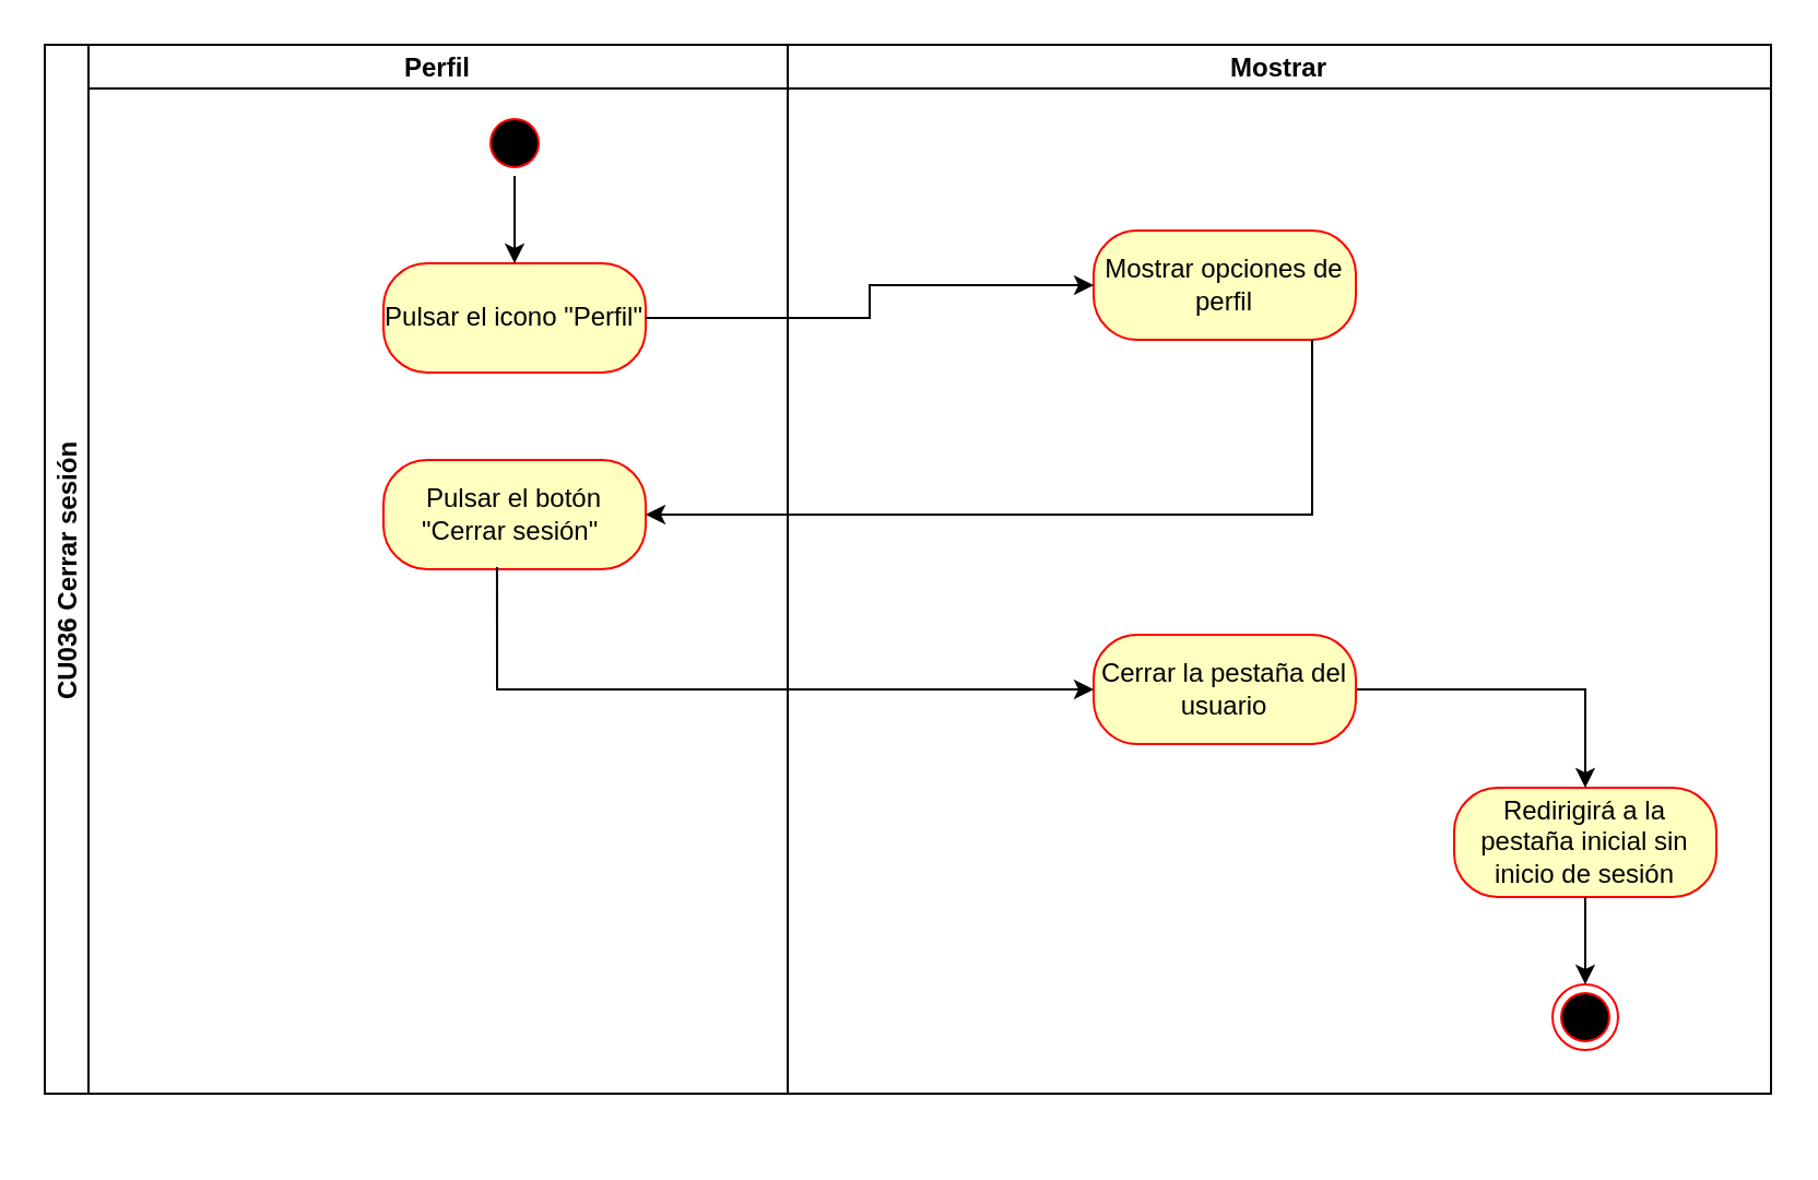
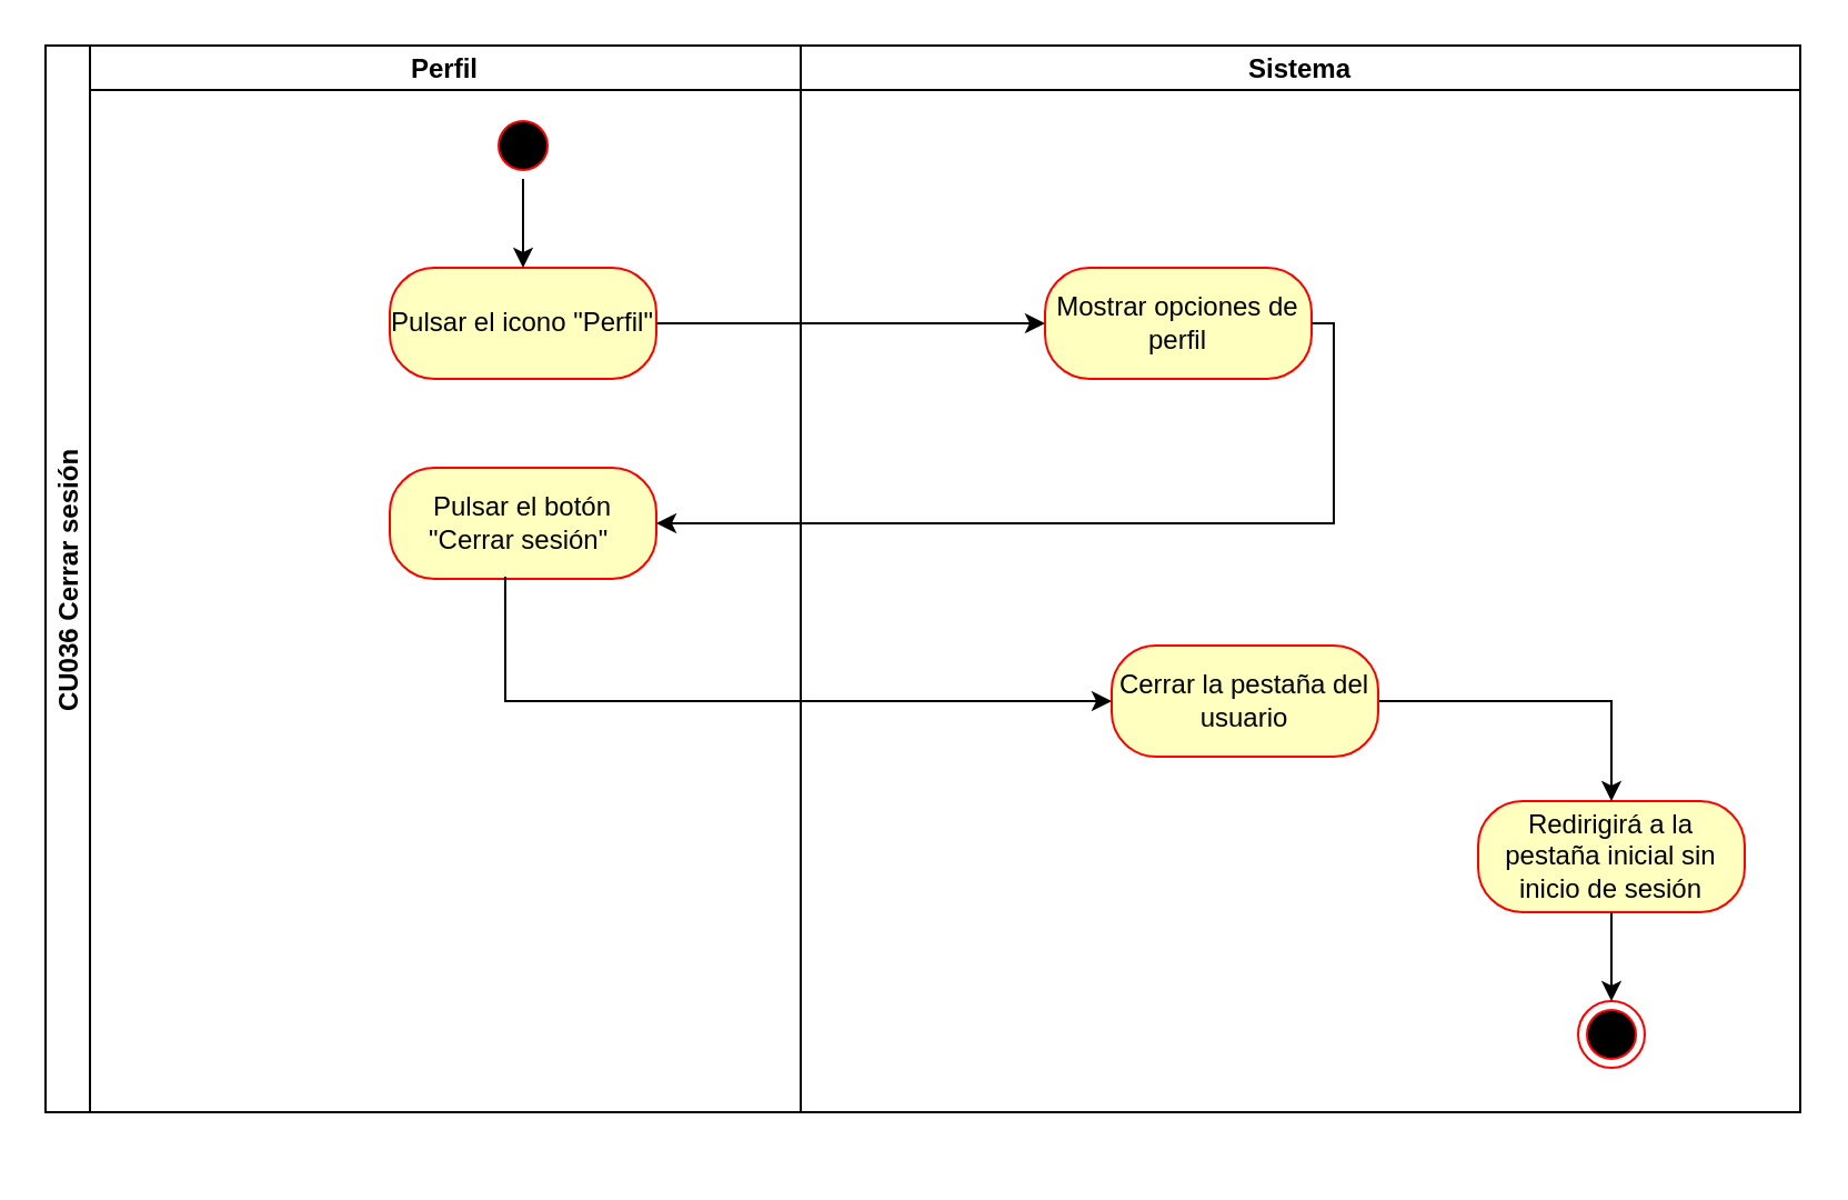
  <mxCell id="0" />
  <mxCell id="1" parent="0" />
  <mxCell id="2" value="CU036 Cerrar sesión" style="swimlane;childLayout=stackLayout;resizeParent=1;resizeParentMax=0;startSize=20;horizontal=0;horizontalStack=1;" vertex="1" parent="1"><mxGeometry x="20" y="20" width="790" height="480" as="geometry"><mxRectangle x="200" y="80" width="40" height="50" as="alternateBounds" /></mxGeometry></mxCell>
  <mxCell id="3" value="Perfil" style="swimlane;startSize=20;" vertex="1" parent="2"><mxGeometry x="20" width="320" height="480" as="geometry" /></mxCell>
  <mxCell id="4" value="" style="ellipse;html=1;shape=startState;fillColor=#000000;strokeColor=#ff0000;fillStyle=auto;" vertex="1" parent="3"><mxGeometry x="180" y="30" width="30" height="30" as="geometry" /></mxCell>
  <mxCell id="5" value="&lt;font style=&quot;vertical-align: inherit;&quot;&gt;&lt;font style=&quot;vertical-align: inherit;&quot;&gt;Pulsar el icono &quot;Perfil&quot;&lt;/font&gt;&lt;/font&gt;" style="rounded=1;whiteSpace=wrap;html=1;arcSize=40;fontColor=#000000;fillColor=#ffffc0;strokeColor=#ff0000;" vertex="1" parent="3"><mxGeometry x="135" y="100" width="120" height="50" as="geometry" /></mxCell>
  <mxCell id="6" style="edgeStyle=orthogonalEdgeStyle;rounded=0;orthogonalLoop=1;jettySize=auto;html=1;exitX=0.5;exitY=1;exitDx=0;exitDy=0;entryX=0.5;entryY=0;entryDx=0;entryDy=0;" edge="1" parent="3" source="4" target="5"><mxGeometry relative="1" as="geometry" /></mxCell>
  <mxCell id="7" value="&lt;font style=&quot;vertical-align: inherit;&quot;&gt;&lt;font style=&quot;vertical-align: inherit;&quot;&gt;Pulsar el botón &quot;Cerrar sesión&quot;&amp;nbsp;&lt;/font&gt;&lt;/font&gt;" style="rounded=1;whiteSpace=wrap;html=1;arcSize=40;fontColor=#000000;fillColor=#ffffc0;strokeColor=#ff0000;" vertex="1" parent="3"><mxGeometry x="135" y="190" width="120" height="50" as="geometry" /></mxCell>
- <mxCell id="8" value="Mostrar" style="swimlane;startSize=20;" vertex="1" parent="2"><mxGeometry x="340" width="450" height="480" as="geometry" /></mxCell>
+ <mxCell id="8" value="Sistema" style="swimlane;startSize=20;" vertex="1" parent="2"><mxGeometry x="340" width="450" height="480" as="geometry" /></mxCell>
  <mxCell id="9" value="" style="ellipse;html=1;shape=endState;fillColor=#000000;strokeColor=#ff0000;" vertex="1" parent="8"><mxGeometry x="350" y="430" width="30" height="30" as="geometry" /></mxCell>
  <mxCell id="10" style="edgeStyle=orthogonalEdgeStyle;rounded=0;orthogonalLoop=1;jettySize=auto;html=1;exitX=0.5;exitY=1;exitDx=0;exitDy=0;" edge="1" parent="8"><mxGeometry relative="1" as="geometry"><mxPoint x="86" y="510" as="sourcePoint" /><mxPoint x="86" y="510" as="targetPoint" /></mxGeometry></mxCell>
  <mxCell id="11" value="Redirigirá a la pestaña inicial sin inicio de sesión" style="rounded=1;whiteSpace=wrap;html=1;arcSize=40;fontColor=#000000;fillColor=#ffffc0;strokeColor=#ff0000;" vertex="1" parent="8"><mxGeometry x="305" y="340" width="120" height="50" as="geometry" /></mxCell>
- <mxCell id="12" value="&lt;font style=&quot;vertical-align: inherit;&quot;&gt;&lt;font style=&quot;vertical-align: inherit;&quot;&gt;Mostrar opciones de perfil&lt;/font&gt;&lt;/font&gt;" style="rounded=1;whiteSpace=wrap;html=1;arcSize=40;fontColor=#000000;fillColor=#ffffc0;strokeColor=#ff0000;" vertex="1" parent="8"><mxGeometry x="140" y="85" width="120" height="50" as="geometry" /></mxCell>
+ <mxCell id="12" value="&lt;font style=&quot;vertical-align: inherit;&quot;&gt;&lt;font style=&quot;vertical-align: inherit;&quot;&gt;Mostrar opciones de perfil&lt;/font&gt;&lt;/font&gt;" style="rounded=1;whiteSpace=wrap;html=1;arcSize=40;fontColor=#000000;fillColor=#ffffc0;strokeColor=#ff0000;" vertex="1" parent="8"><mxGeometry x="110" y="100" width="120" height="50" as="geometry" /></mxCell>
  <mxCell id="13" style="edgeStyle=orthogonalEdgeStyle;rounded=0;orthogonalLoop=1;jettySize=auto;html=1;exitX=0.5;exitY=1;exitDx=0;exitDy=0;entryX=0.5;entryY=0;entryDx=0;entryDy=0;" edge="1" parent="8" source="11" target="9"><mxGeometry relative="1" as="geometry"><mxPoint x="-125" y="500" as="sourcePoint" /><mxPoint x="100" y="575" as="targetPoint" /></mxGeometry></mxCell>
  <mxCell id="14" style="edgeStyle=orthogonalEdgeStyle;rounded=0;orthogonalLoop=1;jettySize=auto;html=1;entryX=0.5;entryY=0;entryDx=0;entryDy=0;" edge="1" parent="8" source="15" target="11"><mxGeometry relative="1" as="geometry" /></mxCell>
  <mxCell id="15" value="Cerrar la pestaña del usuario" style="rounded=1;whiteSpace=wrap;html=1;arcSize=40;fontColor=#000000;fillColor=#ffffc0;strokeColor=#ff0000;" vertex="1" parent="8"><mxGeometry x="140" y="270" width="120" height="50" as="geometry" /></mxCell>
  <mxCell id="16" style="edgeStyle=orthogonalEdgeStyle;rounded=0;orthogonalLoop=1;jettySize=auto;html=1;entryX=0;entryY=0.5;entryDx=0;entryDy=0;" edge="1" parent="2" source="5" target="12"><mxGeometry relative="1" as="geometry" /></mxCell>
  <mxCell id="17" style="edgeStyle=orthogonalEdgeStyle;rounded=0;orthogonalLoop=1;jettySize=auto;html=1;entryX=1;entryY=0.5;entryDx=0;entryDy=0;" edge="1" parent="2" source="12" target="7"><mxGeometry relative="1" as="geometry"><Array as="points"><mxPoint x="580" y="215" /></Array></mxGeometry></mxCell>
  <mxCell id="18" style="edgeStyle=orthogonalEdgeStyle;rounded=0;orthogonalLoop=1;jettySize=auto;html=1;exitX=0.433;exitY=0.98;exitDx=0;exitDy=0;entryX=0;entryY=0.5;entryDx=0;entryDy=0;exitPerimeter=0;" edge="1" parent="2" source="7" target="15"><mxGeometry relative="1" as="geometry"><mxPoint x="215" y="380" as="sourcePoint" /><mxPoint x="515" y="415" as="targetPoint" /><Array as="points"><mxPoint x="207" y="295" /><mxPoint x="457" y="295" /></Array></mxGeometry></mxCell>
